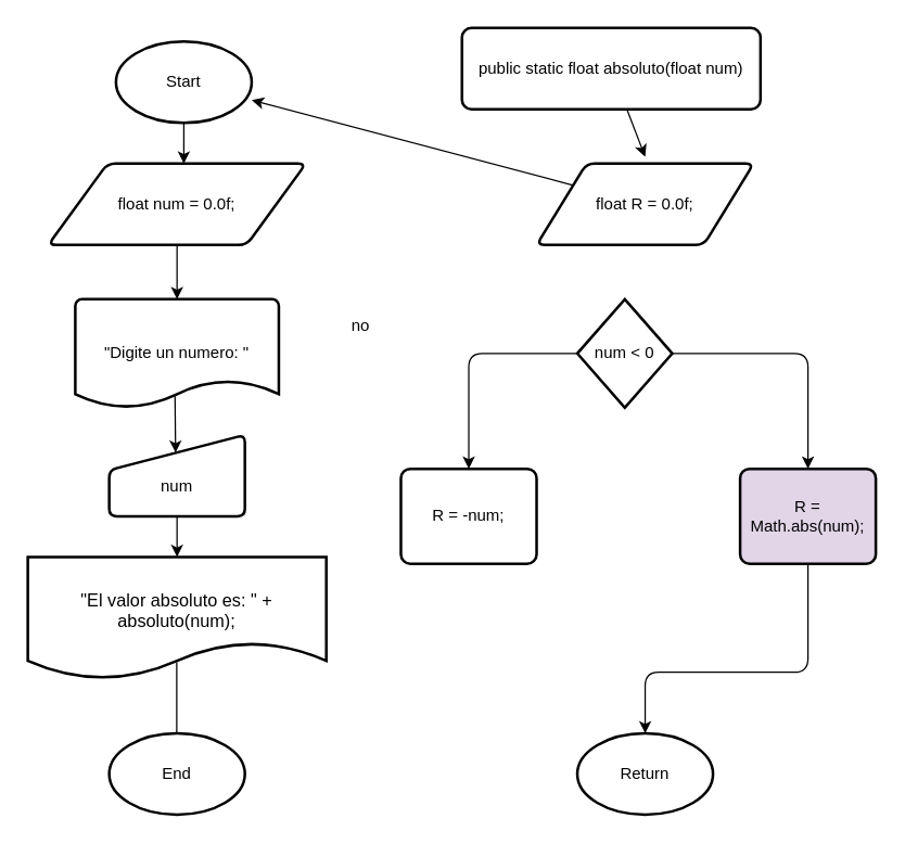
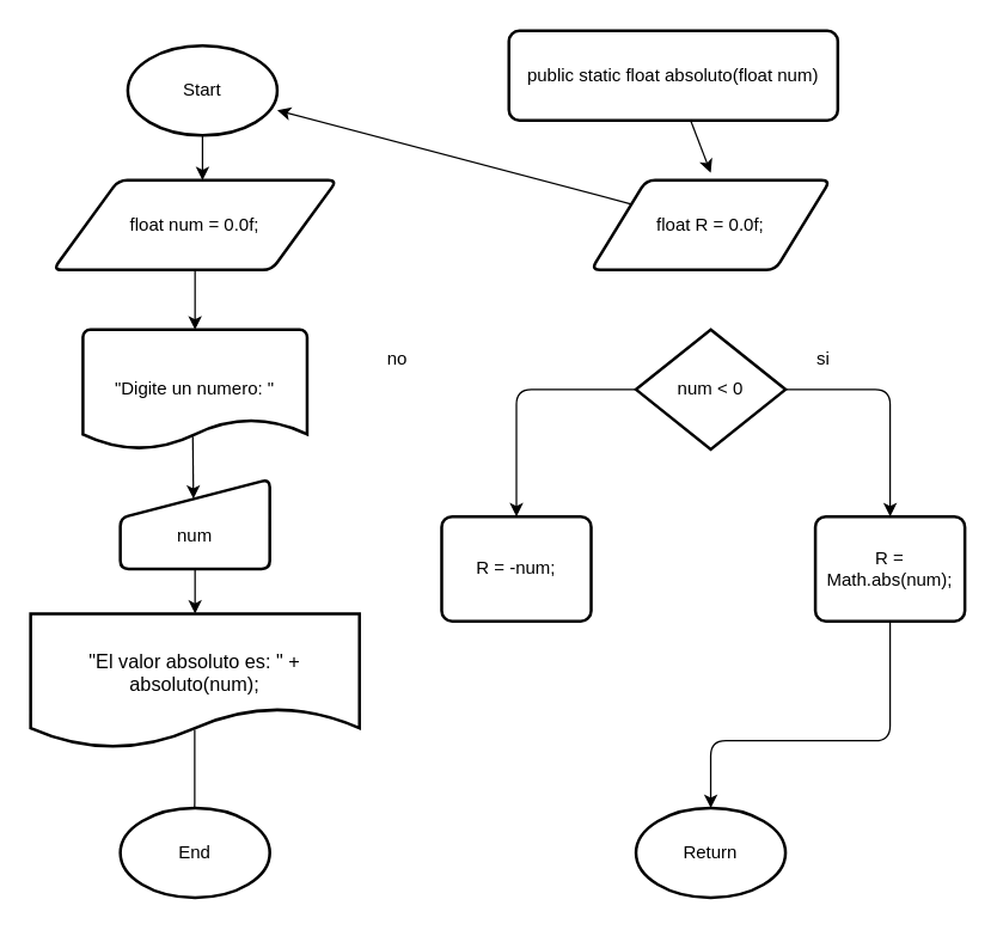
  <mxCell id="0" />
  <mxCell id="1" parent="0" />
  <mxCell id="2" style="edgeStyle=none;html=1;" parent="1" source="3" edge="1"><mxGeometry relative="1" as="geometry"><mxPoint x="135" y="120" as="targetPoint" /></mxGeometry></mxCell>
  <mxCell id="3" value="Start" style="strokeWidth=2;html=1;shape=mxgraph.flowchart.start_1;whiteSpace=wrap;" parent="1" vertex="1"><mxGeometry x="85" y="30" width="100" height="60" as="geometry" /></mxCell>
  <mxCell id="4" value="float num = 0.0f;" style="shape=parallelogram;html=1;strokeWidth=2;perimeter=parallelogramPerimeter;whiteSpace=wrap;rounded=1;arcSize=12;size=0.23;" parent="1" vertex="1"><mxGeometry x="35" y="120" width="190" height="60" as="geometry" /></mxCell>
  <mxCell id="5" value="&quot;Digite un numero: &quot;" style="strokeWidth=2;html=1;shape=mxgraph.flowchart.document2;whiteSpace=wrap;size=0.25;" parent="1" vertex="1"><mxGeometry x="55" y="220" width="150" height="80" as="geometry" /></mxCell>
  <mxCell id="6" style="edgeStyle=none;html=1;entryX=0.5;entryY=0;entryDx=0;entryDy=0;entryPerimeter=0;" parent="1" source="4" target="5" edge="1"><mxGeometry relative="1" as="geometry" /></mxCell>
  <mxCell id="7" value="&lt;div&gt;&lt;br&gt;&lt;/div&gt;&lt;div&gt;num&lt;/div&gt;" style="html=1;strokeWidth=2;shape=manualInput;whiteSpace=wrap;rounded=1;size=26;arcSize=11;" parent="1" vertex="1"><mxGeometry x="80" y="320" width="100" height="60" as="geometry" /></mxCell>
  <mxCell id="8" style="edgeStyle=none;html=1;entryX=0.489;entryY=0.218;entryDx=0;entryDy=0;entryPerimeter=0;exitX=0.49;exitY=0.895;exitDx=0;exitDy=0;exitPerimeter=0;" parent="1" source="5" target="7" edge="1"><mxGeometry relative="1" as="geometry" /></mxCell>
  <mxCell id="9" style="edgeStyle=none;html=1;entryX=0.5;entryY=0;entryDx=0;entryDy=0;" parent="1" source="10" edge="1"><mxGeometry relative="1" as="geometry"><mxPoint x="475" y="115" as="targetPoint" /></mxGeometry></mxCell>
  <mxCell id="10" value="public static float absoluto(float num)" style="rounded=1;whiteSpace=wrap;html=1;absoluteArcSize=1;arcSize=14;strokeWidth=2;" parent="1" vertex="1"><mxGeometry x="340" y="20" width="220" height="60" as="geometry" /></mxCell>
  <mxCell id="11" value="" style="edgeStyle=none;html=1;entryX=0.5;entryY=0;entryDx=0;entryDy=0;exitX=0.5;exitY=1;exitDx=0;exitDy=0;" parent="1" source="7" edge="1"><mxGeometry relative="1" as="geometry"><mxPoint x="130" y="400" as="sourcePoint" /><mxPoint x="130" y="410" as="targetPoint" /></mxGeometry></mxCell>
  <mxCell id="12" value="Return" style="strokeWidth=2;html=1;shape=mxgraph.flowchart.start_1;whiteSpace=wrap;" parent="1" vertex="1"><mxGeometry x="425" y="540" width="100" height="60" as="geometry" /></mxCell>
  <mxCell id="13" value="&lt;div&gt;&lt;br&gt;&lt;/div&gt;&quot;El valor absoluto es: &quot; + absoluto(num);" style="shape=document;whiteSpace=wrap;html=1;boundedLbl=1;strokeWidth=2;fontSize=13;" parent="1" vertex="1"><mxGeometry x="20" y="410" width="220" height="90" as="geometry" /></mxCell>
  <mxCell id="14" value="" style="endArrow=classic;html=1;exitX=0.499;exitY=0.863;exitDx=0;exitDy=0;exitPerimeter=0;" parent="1" edge="1" source="13"><mxGeometry width="50" height="50" relative="1" as="geometry"><mxPoint x="129.74" y="490" as="sourcePoint" /><mxPoint x="129.74" y="550" as="targetPoint" /></mxGeometry></mxCell>
  <mxCell id="15" value="End" style="strokeWidth=2;html=1;shape=mxgraph.flowchart.start_1;whiteSpace=wrap;" parent="1" vertex="1"><mxGeometry x="80" y="540" width="100" height="60" as="geometry" /></mxCell>
  <mxCell id="16" style="edgeStyle=none;html=1;exitX=0;exitY=0.5;exitDx=0;exitDy=0;exitPerimeter=0;" edge="1" parent="1" source="18"><mxGeometry relative="1" as="geometry"><mxPoint x="345" y="345" as="targetPoint" /><Array as="points"><mxPoint x="345" y="260" /></Array></mxGeometry></mxCell>
  <mxCell id="17" style="edgeStyle=none;html=1;exitX=1;exitY=0.5;exitDx=0;exitDy=0;exitPerimeter=0;" edge="1" parent="1" source="18"><mxGeometry relative="1" as="geometry"><mxPoint x="595" y="345" as="targetPoint" /><Array as="points"><mxPoint x="595" y="260" /></Array></mxGeometry></mxCell>
- <mxCell id="18" value="num &amp;lt; 0" style="strokeWidth=2;html=1;shape=mxgraph.flowchart.decision;whiteSpace=wrap;" vertex="1" parent="1"><mxGeometry x="425" y="220" width="70" height="80" as="geometry" /></mxCell>
+ <mxCell id="18" value="num &amp;lt; 0" style="strokeWidth=2;html=1;shape=mxgraph.flowchart.decision;whiteSpace=wrap;" vertex="1" parent="1"><mxGeometry x="425" y="220" width="100" height="80" as="geometry" /></mxCell>
+ <mxCell id="19" value="si" style="text;html=1;align=center;verticalAlign=middle;resizable=0;points=[];autosize=1;strokeColor=none;fillColor=none;" vertex="1" parent="1"><mxGeometry x="535" y="225" width="30" height="30" as="geometry" /></mxCell>
  <mxCell id="20" value="no" style="text;html=1;align=center;verticalAlign=middle;resizable=0;points=[];autosize=1;strokeColor=none;fillColor=none;" vertex="1" parent="1"><mxGeometry x="245" y="225" width="40" height="30" as="geometry" /></mxCell>
  <mxCell id="21" value="R = -num;" style="rounded=1;whiteSpace=wrap;html=1;absoluteArcSize=1;arcSize=14;strokeWidth=2;" vertex="1" parent="1"><mxGeometry x="295" y="345" width="100" height="70" as="geometry" /></mxCell>
- <mxCell id="22" value="R = Math.abs(num);" style="rounded=1;whiteSpace=wrap;html=1;absoluteArcSize=1;arcSize=14;strokeWidth=2;fillColor=#e1d5e7;" vertex="1" parent="1"><mxGeometry x="545" y="345" width="100" height="70" as="geometry" /></mxCell>
+ <mxCell id="22" value="R = Math.abs(num);" style="rounded=1;whiteSpace=wrap;html=1;absoluteArcSize=1;arcSize=14;strokeWidth=2;" vertex="1" parent="1"><mxGeometry x="545" y="345" width="100" height="70" as="geometry" /></mxCell>
  <mxCell id="23" style="edgeStyle=none;html=1;entryX=0.5;entryY=0;entryDx=0;entryDy=0;entryPerimeter=0;" edge="1" parent="1" source="22" target="12"><mxGeometry relative="1" as="geometry"><Array as="points"><mxPoint x="595" y="495" /><mxPoint x="475" y="495" /></Array></mxGeometry></mxCell>
  <mxCell id="24" value="float R = 0.0f;" style="shape=parallelogram;html=1;strokeWidth=2;perimeter=parallelogramPerimeter;whiteSpace=wrap;rounded=1;arcSize=12;size=0.23;" vertex="1" parent="1"><mxGeometry x="395" y="120" width="160" height="60" as="geometry" /></mxCell>
  <mxCell id="25" style="edgeStyle=none;html=1;" edge="1" parent="1" source="24" target="3"><mxGeometry relative="1" as="geometry" /></mxCell>
